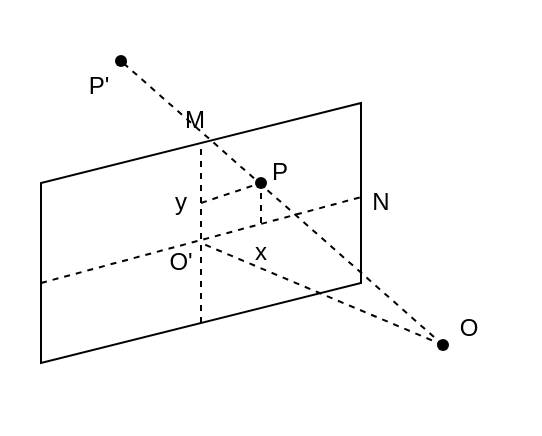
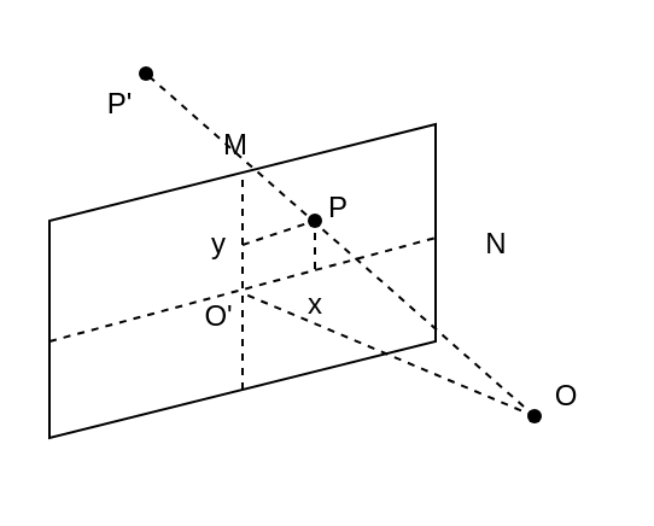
  <mxCell id="0" />
  <mxCell id="1" parent="0" />
  <mxCell id="2" value="" style="shape=parallelogram;perimeter=parallelogramPerimeter;whiteSpace=wrap;html=1;fixedSize=1;rotation=90;size=40;rounded=0;arcSize=50;shadow=0;flipV=1;" vertex="1" parent="1"><mxGeometry x="35" y="36" width="130" height="160" as="geometry" /></mxCell>
  <mxCell id="3" value="" style="endArrow=none;dashed=1;html=1;fontFamily=Helvetica;fontSize=12;fontColor=default;entryX=0.362;entryY=1;entryDx=0;entryDy=0;entryPerimeter=0;" edge="1" parent="1" target="2"><mxGeometry width="50" height="50" relative="1" as="geometry"><mxPoint x="20" y="141" as="sourcePoint" /><mxPoint x="70" y="91" as="targetPoint" /></mxGeometry></mxCell>
  <mxCell id="4" value="" style="endArrow=none;dashed=1;html=1;fontFamily=Helvetica;fontSize=12;fontColor=default;entryX=0;entryY=0.5;entryDx=0;entryDy=0;exitX=1;exitY=0.5;exitDx=0;exitDy=0;" edge="1" parent="1" source="2" target="2"><mxGeometry width="50" height="50" relative="1" as="geometry"><mxPoint x="130" y="171" as="sourcePoint" /><mxPoint x="180" y="121" as="targetPoint" /></mxGeometry></mxCell>
  <mxCell id="5" value="" style="endArrow=none;dashed=1;html=1;fontFamily=Helvetica;fontSize=12;fontColor=default;" edge="1" parent="1" source="16"><mxGeometry width="50" height="50" relative="1" as="geometry"><mxPoint x="290" y="231" as="sourcePoint" /><mxPoint x="100" y="121" as="targetPoint" /></mxGeometry></mxCell>
  <mxCell id="6" value="" style="shape=waypoint;sketch=0;fillStyle=solid;size=6;pointerEvents=1;points=[];fillColor=none;resizable=0;rotatable=0;perimeter=centerPerimeter;snapToPoint=1;strokeColor=default;fontFamily=Helvetica;fontSize=12;fontColor=default;html=1;" vertex="1" parent="1"><mxGeometry x="120" y="81" width="20" height="20" as="geometry" /></mxCell>
  <mxCell id="7" value="" style="endArrow=none;dashed=1;html=1;fontFamily=Helvetica;fontSize=12;fontColor=default;" edge="1" parent="1"><mxGeometry width="50" height="50" relative="1" as="geometry"><mxPoint x="100" y="101" as="sourcePoint" /><mxPoint x="130" y="91" as="targetPoint" /></mxGeometry></mxCell>
  <mxCell id="8" value="" style="endArrow=none;dashed=1;html=1;fontFamily=Helvetica;fontSize=12;fontColor=default;" edge="1" parent="1"><mxGeometry width="50" height="50" relative="1" as="geometry"><mxPoint x="130" y="111" as="sourcePoint" /><mxPoint x="130" y="91" as="targetPoint" /></mxGeometry></mxCell>
  <mxCell id="9" value="P" style="text;html=1;strokeColor=none;fillColor=none;align=center;verticalAlign=middle;whiteSpace=wrap;rounded=0;fontFamily=Helvetica;fontSize=12;fontColor=default;" vertex="1" parent="1"><mxGeometry x="110" y="71" width="60" height="30" as="geometry" /></mxCell>
  <mxCell id="10" value="M" style="text;html=1;align=center;verticalAlign=middle;resizable=0;points=[];autosize=1;strokeColor=none;fillColor=none;fontSize=12;fontFamily=Helvetica;fontColor=default;" vertex="1" parent="1"><mxGeometry x="82" y="45" width="30" height="30" as="geometry" /></mxCell>
- <mxCell id="11" value="N" style="text;html=1;align=center;verticalAlign=middle;resizable=0;points=[];autosize=1;strokeColor=none;fillColor=none;fontSize=12;fontFamily=Helvetica;fontColor=default;" vertex="1" parent="1"><mxGeometry x="175" y="86" width="30" height="30" as="geometry" /></mxCell>
+ <mxCell id="11" value="N" style="text;html=1;align=center;verticalAlign=middle;resizable=0;points=[];autosize=1;strokeColor=none;fillColor=none;fontSize=12;fontFamily=Helvetica;fontColor=default;" vertex="1" parent="1"><mxGeometry x="190" y="86" width="30" height="30" as="geometry" /></mxCell>
  <mxCell id="12" value="O" style="text;html=1;align=center;verticalAlign=middle;resizable=0;points=[];autosize=1;strokeColor=none;fillColor=none;fontSize=12;fontFamily=Helvetica;fontColor=default;" vertex="1" parent="1"><mxGeometry x="219" y="149" width="30" height="30" as="geometry" /></mxCell>
  <mxCell id="13" value="y" style="text;html=1;align=center;verticalAlign=middle;resizable=0;points=[];autosize=1;strokeColor=none;fillColor=none;fontSize=12;fontFamily=Helvetica;fontColor=default;" vertex="1" parent="1"><mxGeometry x="75" y="86" width="30" height="30" as="geometry" /></mxCell>
  <mxCell id="14" value="x" style="text;html=1;align=center;verticalAlign=middle;resizable=0;points=[];autosize=1;strokeColor=none;fillColor=none;fontSize=12;fontFamily=Helvetica;fontColor=default;" vertex="1" parent="1"><mxGeometry x="115" y="111" width="30" height="30" as="geometry" /></mxCell>
  <mxCell id="15" value="O'" style="text;html=1;align=center;verticalAlign=middle;resizable=0;points=[];autosize=1;strokeColor=none;fillColor=none;fontSize=12;fontFamily=Helvetica;fontColor=default;" vertex="1" parent="1"><mxGeometry x="70" y="116" width="40" height="30" as="geometry" /></mxCell>
  <mxCell id="16" value="" style="shape=waypoint;sketch=0;fillStyle=solid;size=6;pointerEvents=1;points=[];fillColor=none;resizable=0;rotatable=0;perimeter=centerPerimeter;snapToPoint=1;strokeColor=default;fontFamily=Helvetica;fontSize=12;fontColor=default;html=1;" vertex="1" parent="1"><mxGeometry x="211" y="162" width="20" height="20" as="geometry" /></mxCell>
  <mxCell id="17" value="" style="endArrow=none;dashed=1;html=1;fontFamily=Helvetica;fontSize=12;fontColor=default;exitDx=0;exitDy=0;exitPerimeter=0;startArrow=none;" edge="1" parent="1" source="19"><mxGeometry width="50" height="50" relative="1" as="geometry"><mxPoint x="220" y="173" as="sourcePoint" /><mxPoint x="63" y="31" as="targetPoint" /></mxGeometry></mxCell>
  <mxCell id="18" value="" style="endArrow=none;dashed=1;html=1;fontFamily=Helvetica;fontSize=12;fontColor=default;exitX=0.55;exitY=0.75;exitDx=0;exitDy=0;exitPerimeter=0;" edge="1" parent="1" source="16" target="19"><mxGeometry width="50" height="50" relative="1" as="geometry"><mxPoint x="218" y="175" as="sourcePoint" /><mxPoint x="63" y="31" as="targetPoint" /></mxGeometry></mxCell>
  <mxCell id="19" value="" style="shape=waypoint;sketch=0;fillStyle=solid;size=6;pointerEvents=1;points=[];fillColor=none;resizable=0;rotatable=0;perimeter=centerPerimeter;snapToPoint=1;strokeColor=default;fontFamily=Helvetica;fontSize=12;fontColor=default;html=1;" vertex="1" parent="1"><mxGeometry x="50" y="20" width="20" height="20" as="geometry" /></mxCell>
  <mxCell id="20" value="P'" style="text;html=1;align=center;verticalAlign=middle;resizable=0;points=[];autosize=1;strokeColor=none;fillColor=none;fontSize=12;fontFamily=Helvetica;fontColor=default;" vertex="1" parent="1"><mxGeometry x="35" y="30" width="28" height="26" as="geometry" /></mxCell>
